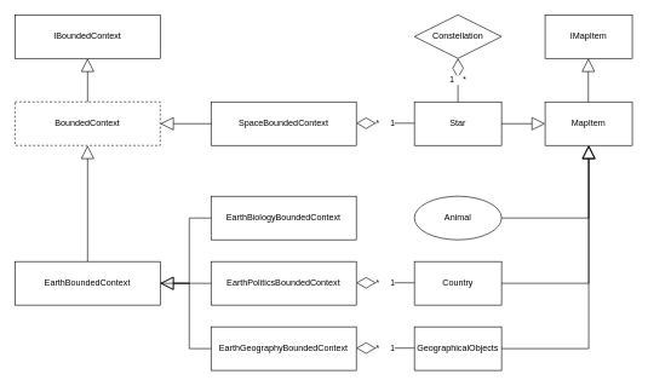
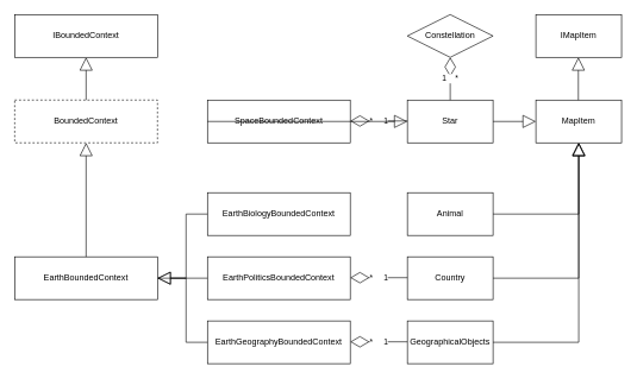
  <mxCell id="0" />
  <mxCell id="1" parent="0" />
  <mxCell id="2" value="Star" style="rounded=0;whiteSpace=wrap;html=1;" parent="1" vertex="1"><mxGeometry x="570" y="140" width="120" height="60" as="geometry" /></mxCell>
  <mxCell id="3" value="Constellation" style="rhombus;whiteSpace=wrap;html=1;" parent="1" vertex="1"><mxGeometry x="570" y="20" width="120" height="60" as="geometry" /></mxCell>
  <mxCell id="4" value="Country" style="rounded=0;whiteSpace=wrap;html=1;" parent="1" vertex="1"><mxGeometry x="570" y="360" width="120" height="60" as="geometry" /></mxCell>
- <mxCell id="5" value="Animal" style="ellipse;whiteSpace=wrap;html=1;" parent="1" vertex="1"><mxGeometry x="570" y="270" width="120" height="60" as="geometry" /></mxCell>
+ <mxCell id="5" value="Animal" style="rounded=0;whiteSpace=wrap;html=1;" parent="1" vertex="1"><mxGeometry x="570" y="270" width="120" height="60" as="geometry" /></mxCell>
  <mxCell id="6" value="MapItem" style="rounded=0;whiteSpace=wrap;html=1;" parent="1" vertex="1"><mxGeometry x="750" y="140" width="120" height="60" as="geometry" /></mxCell>
  <mxCell id="7" value="IMapItem" style="rounded=0;whiteSpace=wrap;html=1;" parent="1" vertex="1"><mxGeometry x="750" y="20" width="120" height="60" as="geometry" /></mxCell>
  <mxCell id="8" value="IBoundedContext" style="rounded=0;whiteSpace=wrap;html=1;" parent="1" vertex="1"><mxGeometry y="20" width="200" height="60" as="geometry" x="20" /></mxCell>
  <mxCell id="9" value="EarthBoundedContext" style="rounded=0;whiteSpace=wrap;html=1;" parent="1" vertex="1"><mxGeometry y="360" width="200" height="60" as="geometry" x="20" /></mxCell>
  <mxCell id="10" value="BoundedContext" style="rounded=0;whiteSpace=wrap;html=1;dashed=1;" parent="1" vertex="1"><mxGeometry y="140" width="200" height="60" as="geometry" x="20" /></mxCell>
  <mxCell id="11" value="EarthBiologyBoundedContext" style="rounded=0;whiteSpace=wrap;html=1;" parent="1" vertex="1"><mxGeometry x="290" y="270" width="200" height="60" as="geometry" /></mxCell>
  <mxCell id="12" value="EarthPoliticsBoundedContext" style="rounded=0;whiteSpace=wrap;html=1;" parent="1" vertex="1"><mxGeometry x="290" y="360" width="200" height="60" as="geometry" /></mxCell>
  <mxCell id="13" value="EarthGeographyBoundedContext" style="rounded=0;whiteSpace=wrap;html=1;" parent="1" vertex="1"><mxGeometry x="290" y="450" width="200" height="60" as="geometry" /></mxCell>
  <mxCell id="14" value="SpaceBoundedContext" style="rounded=0;whiteSpace=wrap;html=1;" parent="1" vertex="1"><mxGeometry x="290" y="140" width="200" height="60" as="geometry" /></mxCell>
  <mxCell id="15" value="GeographicalObjects" style="rounded=0;whiteSpace=wrap;html=1;" parent="1" vertex="1"><mxGeometry x="570" y="450" width="120" height="60" as="geometry" /></mxCell>
  <mxCell id="16" value="*&amp;nbsp; &amp;nbsp; &amp;nbsp;1" style="endArrow=diamondThin;endFill=0;endSize=24;html=1;rounded=0;exitX=0;exitY=0.5;exitDx=0;exitDy=0;entryX=1;entryY=0.5;entryDx=0;entryDy=0;" parent="1" edge="1"><mxGeometry width="160" relative="1" as="geometry"><mxPoint x="570" y="389.29" as="sourcePoint" /><mxPoint x="490" y="389.29" as="targetPoint" /></mxGeometry></mxCell>
  <mxCell id="17" value="*&amp;nbsp; &amp;nbsp; &amp;nbsp;1" style="endArrow=diamondThin;endFill=0;endSize=24;html=1;rounded=0;exitX=0;exitY=0.5;exitDx=0;exitDy=0;entryX=1;entryY=0.5;entryDx=0;entryDy=0;" parent="1" edge="1"><mxGeometry width="160" relative="1" as="geometry"><mxPoint x="570" y="479.29" as="sourcePoint" /><mxPoint x="490" y="479.29" as="targetPoint" /></mxGeometry></mxCell>
  <mxCell id="18" value="*&amp;nbsp; &amp;nbsp; &amp;nbsp;1" style="endArrow=diamondThin;endFill=0;endSize=24;html=1;rounded=0;exitX=0;exitY=0.5;exitDx=0;exitDy=0;entryX=1;entryY=0.5;entryDx=0;entryDy=0;" parent="1" edge="1"><mxGeometry width="160" relative="1" as="geometry"><mxPoint x="570" y="169.33" as="sourcePoint" /><mxPoint x="490" y="169.33" as="targetPoint" /></mxGeometry></mxCell>
- <mxCell id="19" value="" style="endArrow=block;endSize=16;endFill=0;html=1;rounded=0;entryX=1;entryY=0.5;entryDx=0;entryDy=0;exitX=0;exitY=0.5;exitDx=0;exitDy=0;" parent="1" source="14" target="10" edge="1"><mxGeometry width="160" relative="1" as="geometry"><mxPoint x="130" y="130" as="sourcePoint" /><mxPoint x="390" y="110" as="targetPoint" /></mxGeometry></mxCell>
+ <mxCell id="19" value="" style="endArrow=block;endSize=16;endFill=0;html=1;rounded=0;exitX=0;exitY=0.5;exitDx=0;exitDy=0;" parent="1" source="14" target="2" edge="1"><mxGeometry width="160" relative="1" as="geometry"><mxPoint x="130" y="130" as="sourcePoint" /><mxPoint x="390" y="110" as="targetPoint" /></mxGeometry></mxCell>
  <mxCell id="20" value="" style="endArrow=block;endSize=16;endFill=0;html=1;rounded=0;exitX=0.5;exitY=0;exitDx=0;exitDy=0;entryX=0.5;entryY=1;entryDx=0;entryDy=0;" parent="1" edge="1"><mxGeometry width="160" relative="1" as="geometry"><mxPoint x="809.5" y="140" as="sourcePoint" /><mxPoint x="809.5" y="80" as="targetPoint" /></mxGeometry></mxCell>
  <mxCell id="21" value="" style="endArrow=block;endSize=16;endFill=0;html=1;rounded=0;exitX=0;exitY=0.5;exitDx=0;exitDy=0;entryX=1;entryY=0.5;entryDx=0;entryDy=0;" parent="1" source="13" edge="1" target="9"><mxGeometry width="160" relative="1" as="geometry"><mxPoint x="190" y="460" as="sourcePoint" /><mxPoint x="220" y="550" as="targetPoint" /><Array as="points"><mxPoint x="260" y="480" /><mxPoint x="260" y="390" /></Array></mxGeometry></mxCell>
  <mxCell id="22" value="" style="endArrow=block;endSize=16;endFill=0;html=1;rounded=0;exitX=0;exitY=0.5;exitDx=0;exitDy=0;" parent="1" source="12" edge="1"><mxGeometry width="160" relative="1" as="geometry"><mxPoint x="290" y="460" as="sourcePoint" /><mxPoint x="220" y="390" as="targetPoint" /><Array as="points" /></mxGeometry></mxCell>
  <mxCell id="23" value="" style="endArrow=none;endSize=16;endFill=0;html=1;rounded=0;exitX=0;exitY=0.5;exitDx=0;exitDy=0;entryX=1;entryY=0.5;entryDx=0;entryDy=0;" parent="1" edge="1" target="9" source="11"><mxGeometry width="160" relative="1" as="geometry"><mxPoint x="290" y="280" as="sourcePoint" /><mxPoint x="190" y="520" as="targetPoint" /><Array as="points"><mxPoint x="260" y="300" /><mxPoint x="260" y="390" /></Array></mxGeometry></mxCell>
  <mxCell id="24" value="" style="endArrow=block;endSize=16;endFill=0;html=1;rounded=0;exitX=1;exitY=0.5;exitDx=0;exitDy=0;" parent="1" edge="1" source="15"><mxGeometry width="160" relative="1" as="geometry"><mxPoint x="700" y="640" as="sourcePoint" /><mxPoint x="810" y="200" as="targetPoint" /><Array as="points"><mxPoint x="810" y="480" /></Array></mxGeometry></mxCell>
  <mxCell id="25" value="" style="endArrow=block;endSize=16;endFill=0;html=1;rounded=0;exitX=1;exitY=0.5;exitDx=0;exitDy=0;" parent="1" edge="1" source="4"><mxGeometry width="160" relative="1" as="geometry"><mxPoint x="700" y="550" as="sourcePoint" /><mxPoint x="810" y="200" as="targetPoint" /><Array as="points"><mxPoint x="810" y="390" /></Array></mxGeometry></mxCell>
  <mxCell id="26" value="" style="endArrow=block;endSize=16;endFill=0;html=1;rounded=0;exitX=1;exitY=0.5;exitDx=0;exitDy=0;entryX=0.5;entryY=1;entryDx=0;entryDy=0;" parent="1" edge="1" target="6" source="5"><mxGeometry width="160" relative="1" as="geometry"><mxPoint x="700" y="460" as="sourcePoint" /><mxPoint x="820" y="380" as="targetPoint" /><Array as="points"><mxPoint x="810" y="300" /></Array></mxGeometry></mxCell>
  <mxCell id="27" value="" style="endArrow=block;endSize=16;endFill=0;html=1;rounded=0;exitX=0.5;exitY=0;exitDx=0;exitDy=0;entryX=0.5;entryY=1;entryDx=0;entryDy=0;" parent="1" source="9" target="10" edge="1"><mxGeometry width="160" relative="1" as="geometry"><mxPoint x="130" y="500" as="sourcePoint" /><mxPoint x="130" y="200" as="targetPoint" /></mxGeometry></mxCell>
  <mxCell id="28" value="" style="endArrow=block;endSize=16;endFill=0;html=1;rounded=0;exitX=1;exitY=0.5;exitDx=0;exitDy=0;entryX=0;entryY=0.5;entryDx=0;entryDy=0;" parent="1" source="2" target="6" edge="1"><mxGeometry width="160" relative="1" as="geometry"><mxPoint x="410" y="200" as="sourcePoint" /><mxPoint x="570" y="200" as="targetPoint" /></mxGeometry></mxCell>
  <mxCell id="29" value="" style="endArrow=block;endSize=16;endFill=0;html=1;rounded=0;entryX=0.5;entryY=1;entryDx=0;entryDy=0;exitX=0.5;exitY=0;exitDx=0;exitDy=0;" parent="1" source="10" target="8" edge="1"><mxGeometry width="160" relative="1" as="geometry"><mxPoint x="300" y="180" as="sourcePoint" /><mxPoint x="240" y="180" as="targetPoint" /></mxGeometry></mxCell>
  <mxCell id="30" value="1&amp;nbsp; &amp;nbsp; *" style="endArrow=diamondThin;endFill=0;endSize=24;html=1;rounded=0;exitX=0.5;exitY=0;exitDx=0;exitDy=0;entryX=0.5;entryY=1;entryDx=0;entryDy=0;" parent="1" source="2" target="3" edge="1"><mxGeometry width="160" relative="1" as="geometry"><mxPoint x="640" y="40" as="sourcePoint" /><mxPoint x="660" y="120" as="targetPoint" /></mxGeometry></mxCell>
